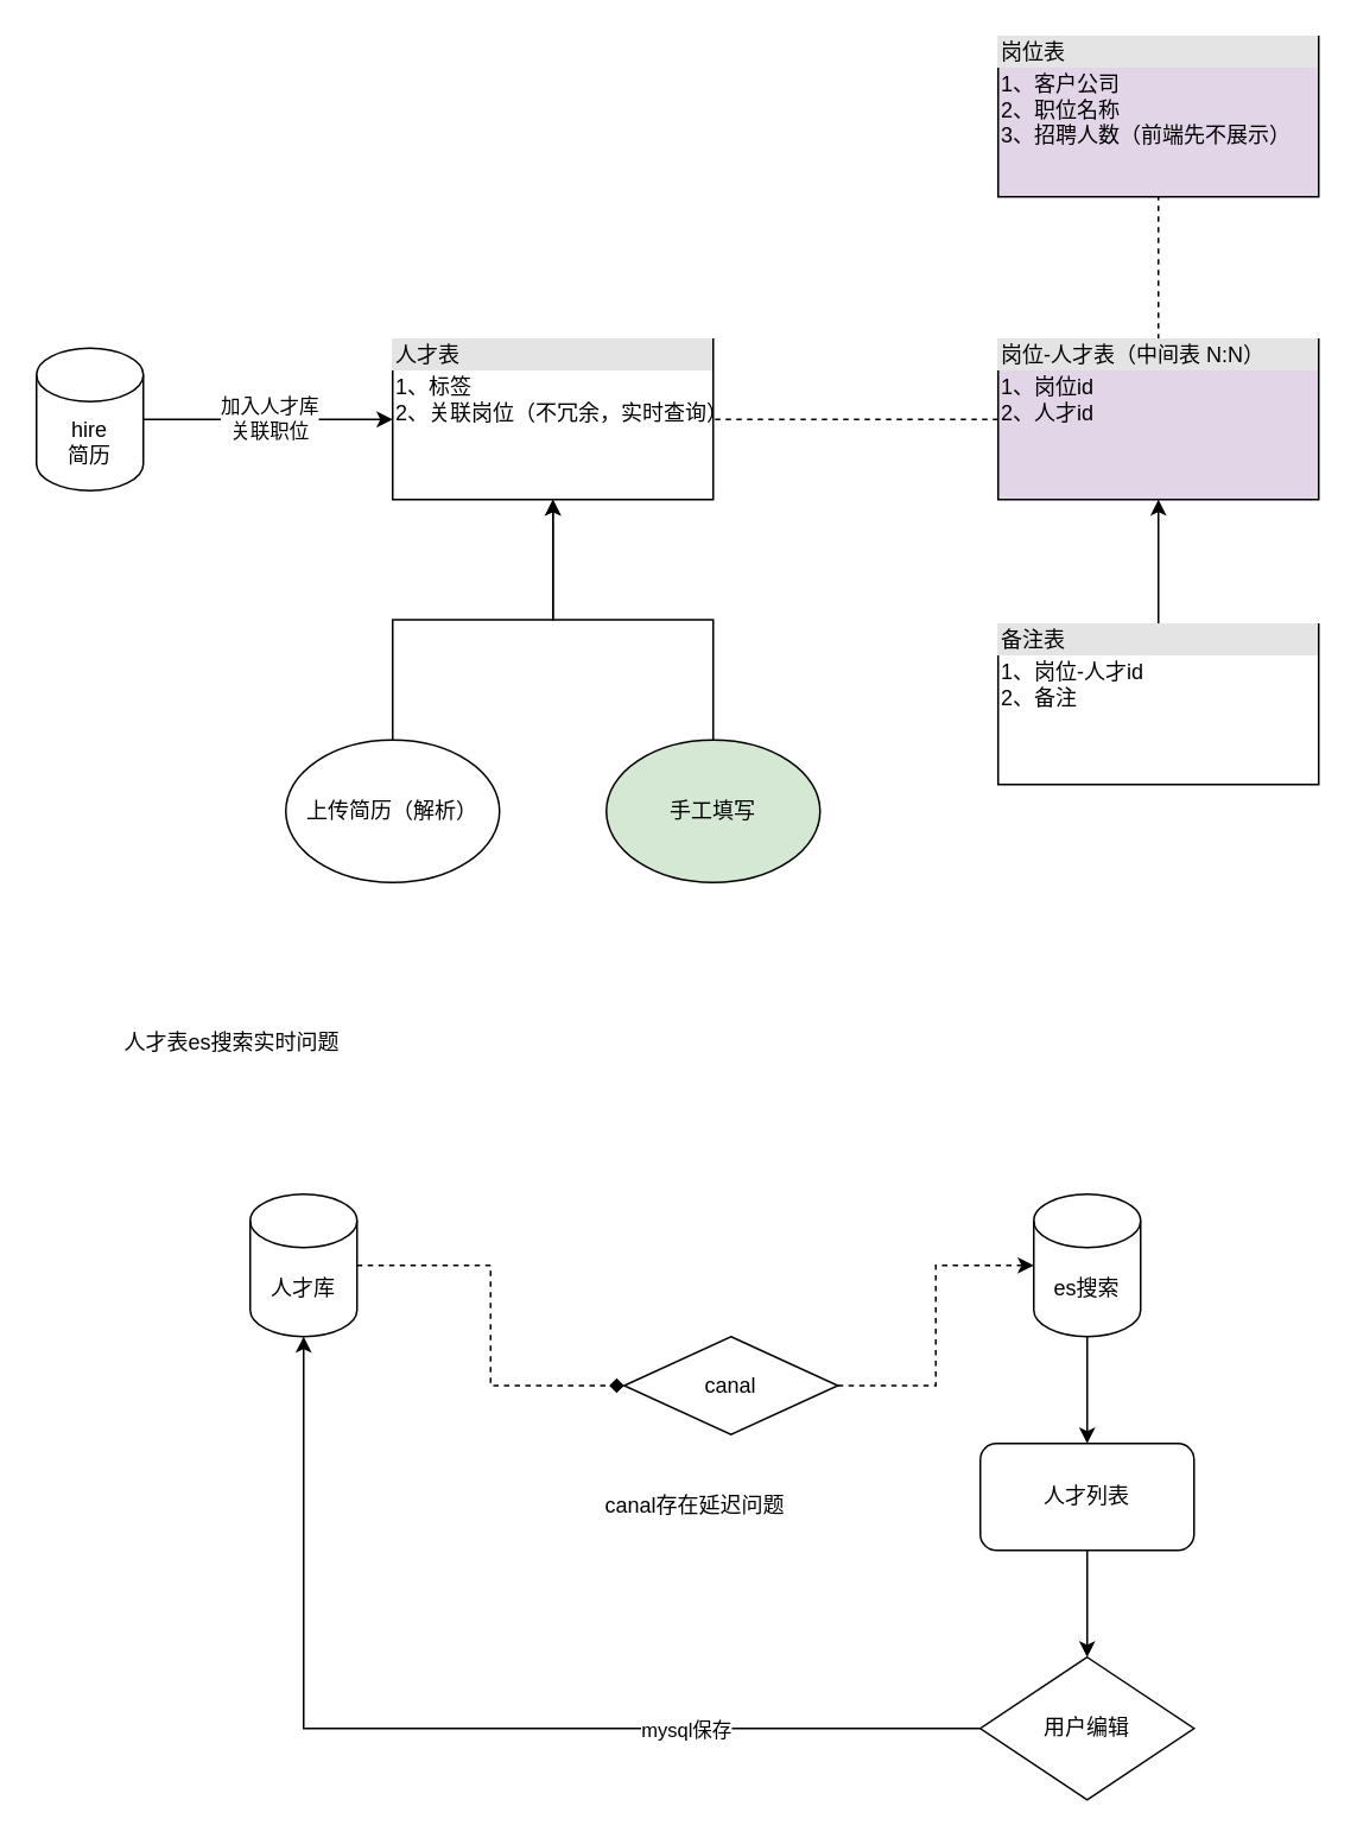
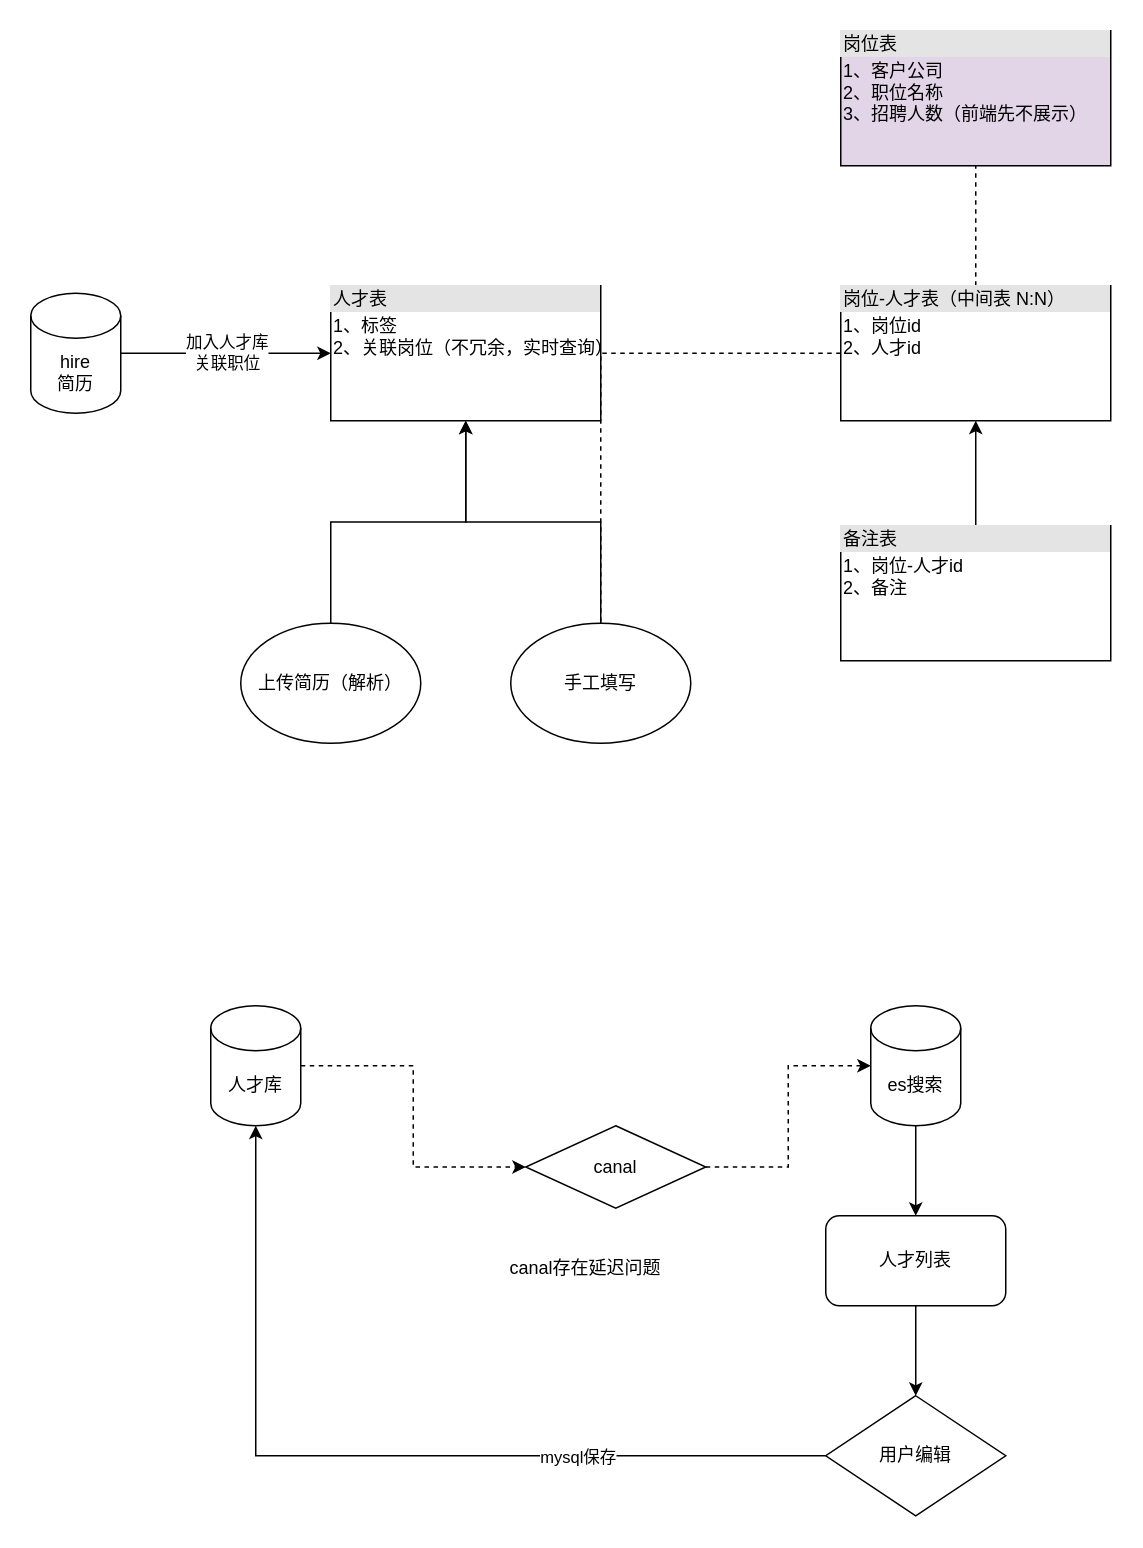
  <mxCell id="0" />
  <mxCell id="1" parent="0" />
  <mxCell id="2" style="edgeStyle=orthogonalEdgeStyle;rounded=0;orthogonalLoop=1;jettySize=auto;html=1;" parent="1" source="4" edge="1"><mxGeometry relative="1" as="geometry"><mxPoint x="220" y="235" as="targetPoint" /></mxGeometry></mxCell>
  <mxCell id="3" value="加入人才库&lt;br&gt;关联职位" style="edgeLabel;html=1;align=center;verticalAlign=middle;resizable=0;points=[];" parent="2" vertex="1" connectable="0"><mxGeometry x="0.013" y="1" relative="1" as="geometry"><mxPoint as="offset" /></mxGeometry></mxCell>
  <mxCell id="4" value="hire&lt;br&gt;简历" style="shape=cylinder3;whiteSpace=wrap;html=1;boundedLbl=1;backgroundOutline=1;size=15;" parent="1" vertex="1"><mxGeometry x="20" y="195" width="60" height="80" as="geometry" /></mxCell>
  <mxCell id="5" style="edgeStyle=orthogonalEdgeStyle;rounded=0;orthogonalLoop=1;jettySize=auto;html=1;entryX=0.5;entryY=1;entryDx=0;entryDy=0;" parent="1" source="6" target="9" edge="1"><mxGeometry relative="1" as="geometry" /></mxCell>
  <mxCell id="6" value="上传简历（解析）" style="ellipse;whiteSpace=wrap;html=1;" parent="1" vertex="1"><mxGeometry x="160" y="415" width="120" height="80" as="geometry" /></mxCell>
  <mxCell id="7" style="edgeStyle=orthogonalEdgeStyle;rounded=0;orthogonalLoop=1;jettySize=auto;html=1;exitX=0.5;exitY=0;exitDx=0;exitDy=0;entryX=0.5;entryY=1;entryDx=0;entryDy=0;" parent="1" source="8" target="9" edge="1"><mxGeometry relative="1" as="geometry" /></mxCell>
- <mxCell id="8" value="手工填写" style="ellipse;whiteSpace=wrap;html=1;fillColor=#d5e8d4;" parent="1" vertex="1"><mxGeometry x="340" y="415" width="120" height="80" as="geometry" /></mxCell>
+ <mxCell id="8" value="手工填写" style="ellipse;whiteSpace=wrap;html=1;" parent="1" vertex="1"><mxGeometry x="340" y="415" width="120" height="80" as="geometry" /></mxCell>
  <mxCell id="9" value="&lt;div style=&quot;box-sizing:border-box;width:100%;background:#e4e4e4;padding:2px;&quot;&gt;人才表&lt;/div&gt;&lt;table style=&quot;width:100%;font-size:1em;&quot; cellpadding=&quot;2&quot; cellspacing=&quot;0&quot;&gt;&lt;tbody&gt;&lt;tr&gt;&lt;td&gt;1、标签&lt;br&gt;2、关联岗位（不冗余，实时查询）&lt;/td&gt;&lt;td&gt;&lt;/td&gt;&lt;/tr&gt;&lt;/tbody&gt;&lt;/table&gt;" style="verticalAlign=top;align=left;overflow=fill;html=1;" parent="1" vertex="1"><mxGeometry x="220" y="190" width="180" height="90" as="geometry" /></mxCell>
  <mxCell id="10" value="&lt;div style=&quot;box-sizing:border-box;width:100%;background:#e4e4e4;padding:2px;&quot;&gt;岗位表&lt;/div&gt;&lt;table style=&quot;width:100%;font-size:1em;&quot; cellpadding=&quot;2&quot; cellspacing=&quot;0&quot;&gt;&lt;tbody&gt;&lt;tr&gt;&lt;td&gt;1、客户公司&lt;br&gt;2、职位名称&lt;br&gt;3、招聘人数（前端先不展示）&lt;/td&gt;&lt;td&gt;&lt;/td&gt;&lt;/tr&gt;&lt;/tbody&gt;&lt;/table&gt;" style="verticalAlign=top;align=left;overflow=fill;html=1;fillColor=#e1d5e7;" parent="1" vertex="1"><mxGeometry x="560" y="20" width="180" height="90" as="geometry" /></mxCell>
  <mxCell id="11" style="edgeStyle=orthogonalEdgeStyle;rounded=0;orthogonalLoop=1;jettySize=auto;html=1;exitX=0.5;exitY=0;exitDx=0;exitDy=0;entryX=0.5;entryY=1;entryDx=0;entryDy=0;dashed=1;endArrow=none;endFill=0;" edge="1" parent="1" source="13" target="10"><mxGeometry relative="1" as="geometry" /></mxCell>
- <mxCell id="12" style="edgeStyle=orthogonalEdgeStyle;rounded=0;orthogonalLoop=1;jettySize=auto;html=1;exitX=0;exitY=0.5;exitDx=0;exitDy=0;dashed=1;endArrow=none;endFill=0;" edge="1" parent="1" source="13" target="9"><mxGeometry relative="1" as="geometry" /></mxCell>
- <mxCell id="13" value="&lt;div style=&quot;box-sizing:border-box;width:100%;background:#e4e4e4;padding:2px;&quot;&gt;岗位-人才表（中间表 N:N）&lt;/div&gt;&lt;table style=&quot;width:100%;font-size:1em;&quot; cellpadding=&quot;2&quot; cellspacing=&quot;0&quot;&gt;&lt;tbody&gt;&lt;tr&gt;&lt;td&gt;1、岗位id&lt;br&gt;2、人才id&lt;/td&gt;&lt;td&gt;&lt;/td&gt;&lt;/tr&gt;&lt;/tbody&gt;&lt;/table&gt;" style="verticalAlign=top;align=left;overflow=fill;html=1;fillColor=#e1d5e7;" parent="1" vertex="1"><mxGeometry x="560" y="190" width="180" height="90" as="geometry" /></mxCell>
+ <mxCell id="12" style="edgeStyle=orthogonalEdgeStyle;rounded=0;orthogonalLoop=1;jettySize=auto;html=1;exitX=0;exitY=0.5;exitDx=0;exitDy=0;dashed=1;endArrow=none;endFill=0;" edge="1" parent="1" source="13" target="8"><mxGeometry relative="1" as="geometry" /></mxCell>
+ <mxCell id="13" value="&lt;div style=&quot;box-sizing:border-box;width:100%;background:#e4e4e4;padding:2px;&quot;&gt;岗位-人才表（中间表 N:N）&lt;/div&gt;&lt;table style=&quot;width:100%;font-size:1em;&quot; cellpadding=&quot;2&quot; cellspacing=&quot;0&quot;&gt;&lt;tbody&gt;&lt;tr&gt;&lt;td&gt;1、岗位id&lt;br&gt;2、人才id&lt;/td&gt;&lt;td&gt;&lt;/td&gt;&lt;/tr&gt;&lt;/tbody&gt;&lt;/table&gt;" style="verticalAlign=top;align=left;overflow=fill;html=1;" parent="1" vertex="1"><mxGeometry x="560" y="190" width="180" height="90" as="geometry" /></mxCell>
  <mxCell id="14" style="edgeStyle=orthogonalEdgeStyle;rounded=0;orthogonalLoop=1;jettySize=auto;html=1;exitX=0.5;exitY=0;exitDx=0;exitDy=0;entryX=0.5;entryY=1;entryDx=0;entryDy=0;endArrow=classic;endFill=1;" edge="1" parent="1" source="15" target="13"><mxGeometry relative="1" as="geometry" /></mxCell>
  <mxCell id="15" value="&lt;div style=&quot;box-sizing:border-box;width:100%;background:#e4e4e4;padding:2px;&quot;&gt;备注表&lt;/div&gt;&lt;table style=&quot;width:100%;font-size:1em;&quot; cellpadding=&quot;2&quot; cellspacing=&quot;0&quot;&gt;&lt;tbody&gt;&lt;tr&gt;&lt;td&gt;1、岗位-人才id&lt;br&gt;2、备注&lt;/td&gt;&lt;td&gt;&lt;/td&gt;&lt;/tr&gt;&lt;/tbody&gt;&lt;/table&gt;" style="verticalAlign=top;align=left;overflow=fill;html=1;" vertex="1" parent="1"><mxGeometry x="560" y="350" width="180" height="90" as="geometry" /></mxCell>
- <mxCell id="16" value="人才表es搜索实时问题" style="text;html=1;strokeColor=none;fillColor=none;align=center;verticalAlign=middle;whiteSpace=wrap;rounded=0;" vertex="1" parent="1"><mxGeometry x="30" y="570" width="200" height="30" as="geometry" /></mxCell>
- <mxCell id="17" style="edgeStyle=orthogonalEdgeStyle;rounded=0;orthogonalLoop=1;jettySize=auto;html=1;exitX=1;exitY=0.5;exitDx=0;exitDy=0;exitPerimeter=0;endArrow=diamond;endFill=1;dashed=1;" edge="1" parent="1" source="18" target="27"><mxGeometry relative="1" as="geometry" /></mxCell>
+ <mxCell id="17" style="edgeStyle=orthogonalEdgeStyle;rounded=0;orthogonalLoop=1;jettySize=auto;html=1;exitX=1;exitY=0.5;exitDx=0;exitDy=0;exitPerimeter=0;endArrow=classic;endFill=1;dashed=1;" edge="1" parent="1" source="18" target="27"><mxGeometry relative="1" as="geometry" /></mxCell>
  <mxCell id="18" value="人才库" style="shape=cylinder3;whiteSpace=wrap;html=1;boundedLbl=1;backgroundOutline=1;size=15;" vertex="1" parent="1"><mxGeometry x="140" y="670" width="60" height="80" as="geometry" /></mxCell>
  <mxCell id="19" style="edgeStyle=orthogonalEdgeStyle;rounded=0;orthogonalLoop=1;jettySize=auto;html=1;exitX=0.5;exitY=1;exitDx=0;exitDy=0;exitPerimeter=0;entryX=0.5;entryY=0;entryDx=0;entryDy=0;endArrow=classic;endFill=1;" edge="1" parent="1" source="20" target="22"><mxGeometry relative="1" as="geometry" /></mxCell>
  <mxCell id="20" value="es搜索" style="shape=cylinder3;whiteSpace=wrap;html=1;boundedLbl=1;backgroundOutline=1;size=15;" vertex="1" parent="1"><mxGeometry x="580" y="670" width="60" height="80" as="geometry" /></mxCell>
  <mxCell id="21" style="edgeStyle=orthogonalEdgeStyle;rounded=0;orthogonalLoop=1;jettySize=auto;html=1;exitX=0.5;exitY=1;exitDx=0;exitDy=0;endArrow=classic;endFill=1;" edge="1" parent="1" source="22" target="25"><mxGeometry relative="1" as="geometry" /></mxCell>
  <mxCell id="22" value="人才列表" style="rounded=1;whiteSpace=wrap;html=1;" vertex="1" parent="1"><mxGeometry x="550" y="810" width="120" height="60" as="geometry" /></mxCell>
  <mxCell id="23" style="edgeStyle=orthogonalEdgeStyle;rounded=0;orthogonalLoop=1;jettySize=auto;html=1;exitX=0;exitY=0.5;exitDx=0;exitDy=0;entryX=0.5;entryY=1;entryDx=0;entryDy=0;entryPerimeter=0;endArrow=classic;endFill=1;" edge="1" parent="1" source="25" target="18"><mxGeometry relative="1" as="geometry" /></mxCell>
  <mxCell id="24" value="mysql保存" style="edgeLabel;html=1;align=center;verticalAlign=middle;resizable=0;points=[];" vertex="1" connectable="0" parent="23"><mxGeometry x="-0.447" relative="1" as="geometry"><mxPoint as="offset" /></mxGeometry></mxCell>
  <mxCell id="25" value="用户编辑" style="rhombus;whiteSpace=wrap;html=1;" vertex="1" parent="1"><mxGeometry x="550" y="930" width="120" height="80" as="geometry" /></mxCell>
  <mxCell id="26" style="edgeStyle=orthogonalEdgeStyle;rounded=0;orthogonalLoop=1;jettySize=auto;html=1;exitX=1;exitY=0.5;exitDx=0;exitDy=0;entryX=0;entryY=0.5;entryDx=0;entryDy=0;entryPerimeter=0;endArrow=classic;endFill=1;dashed=1;" edge="1" parent="1" source="27" target="20"><mxGeometry relative="1" as="geometry" /></mxCell>
  <mxCell id="27" value="canal" style="rhombus;whiteSpace=wrap;html=1;" vertex="1" parent="1"><mxGeometry x="350" y="750" width="120" height="55" as="geometry" /></mxCell>
  <mxCell id="28" value="canal存在延迟问题" style="text;html=1;strokeColor=none;fillColor=none;align=center;verticalAlign=middle;whiteSpace=wrap;rounded=0;" vertex="1" parent="1"><mxGeometry x="335" y="830" width="110" height="30" as="geometry" /></mxCell>
